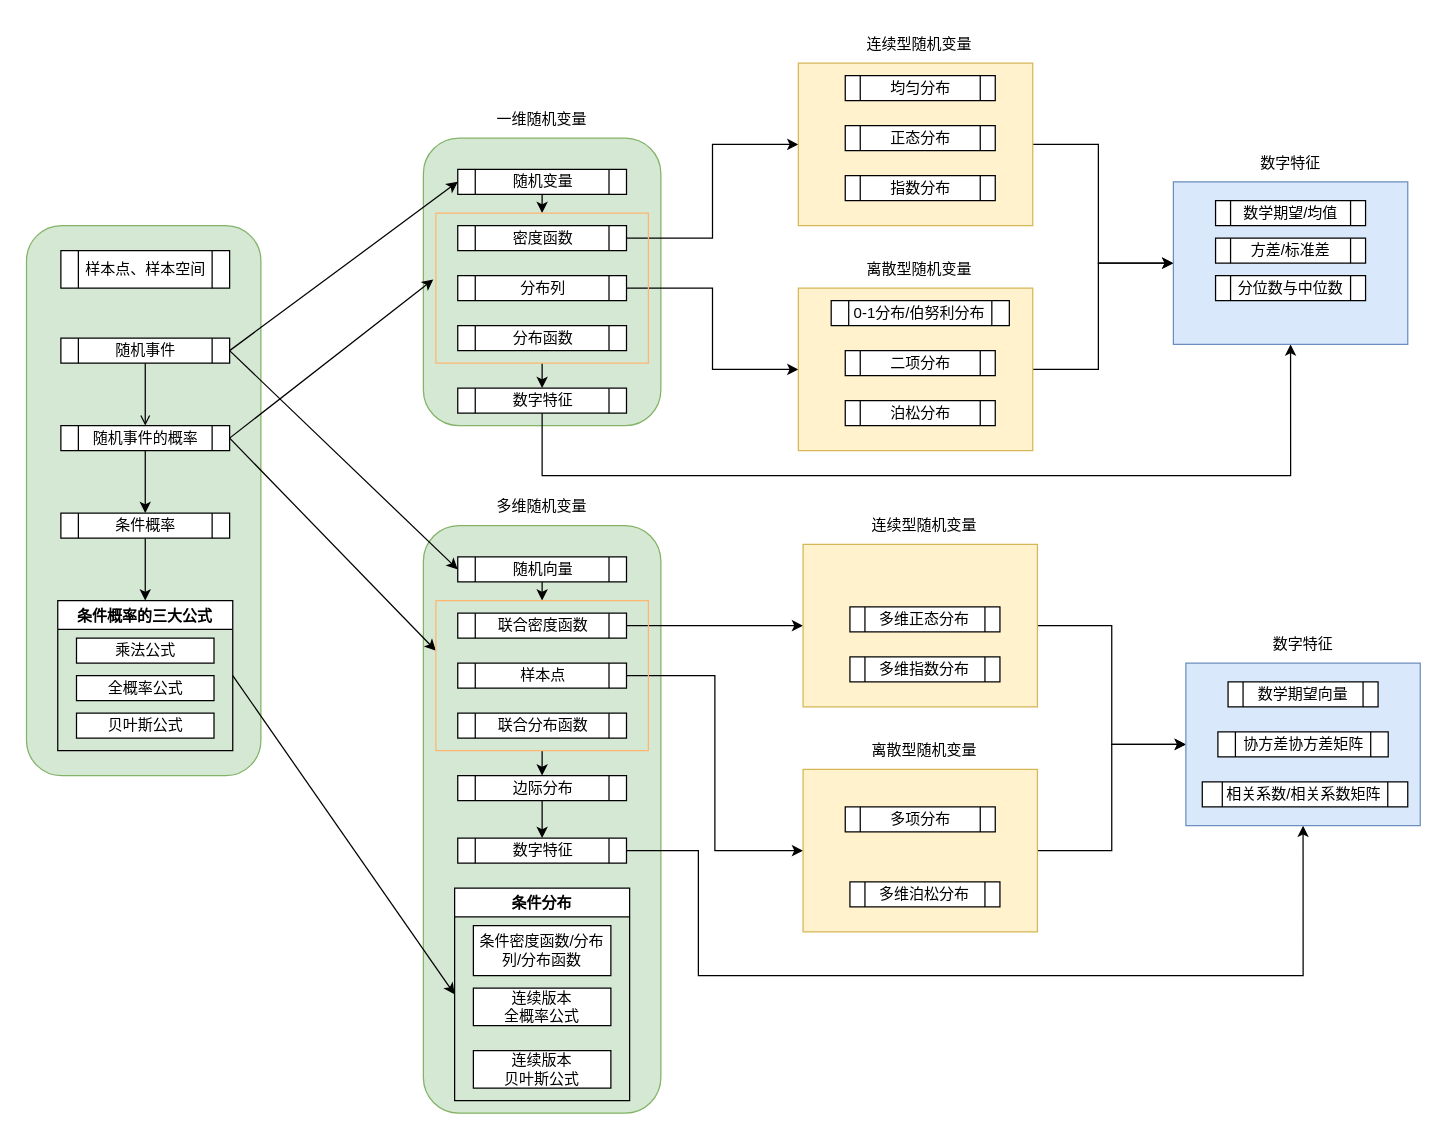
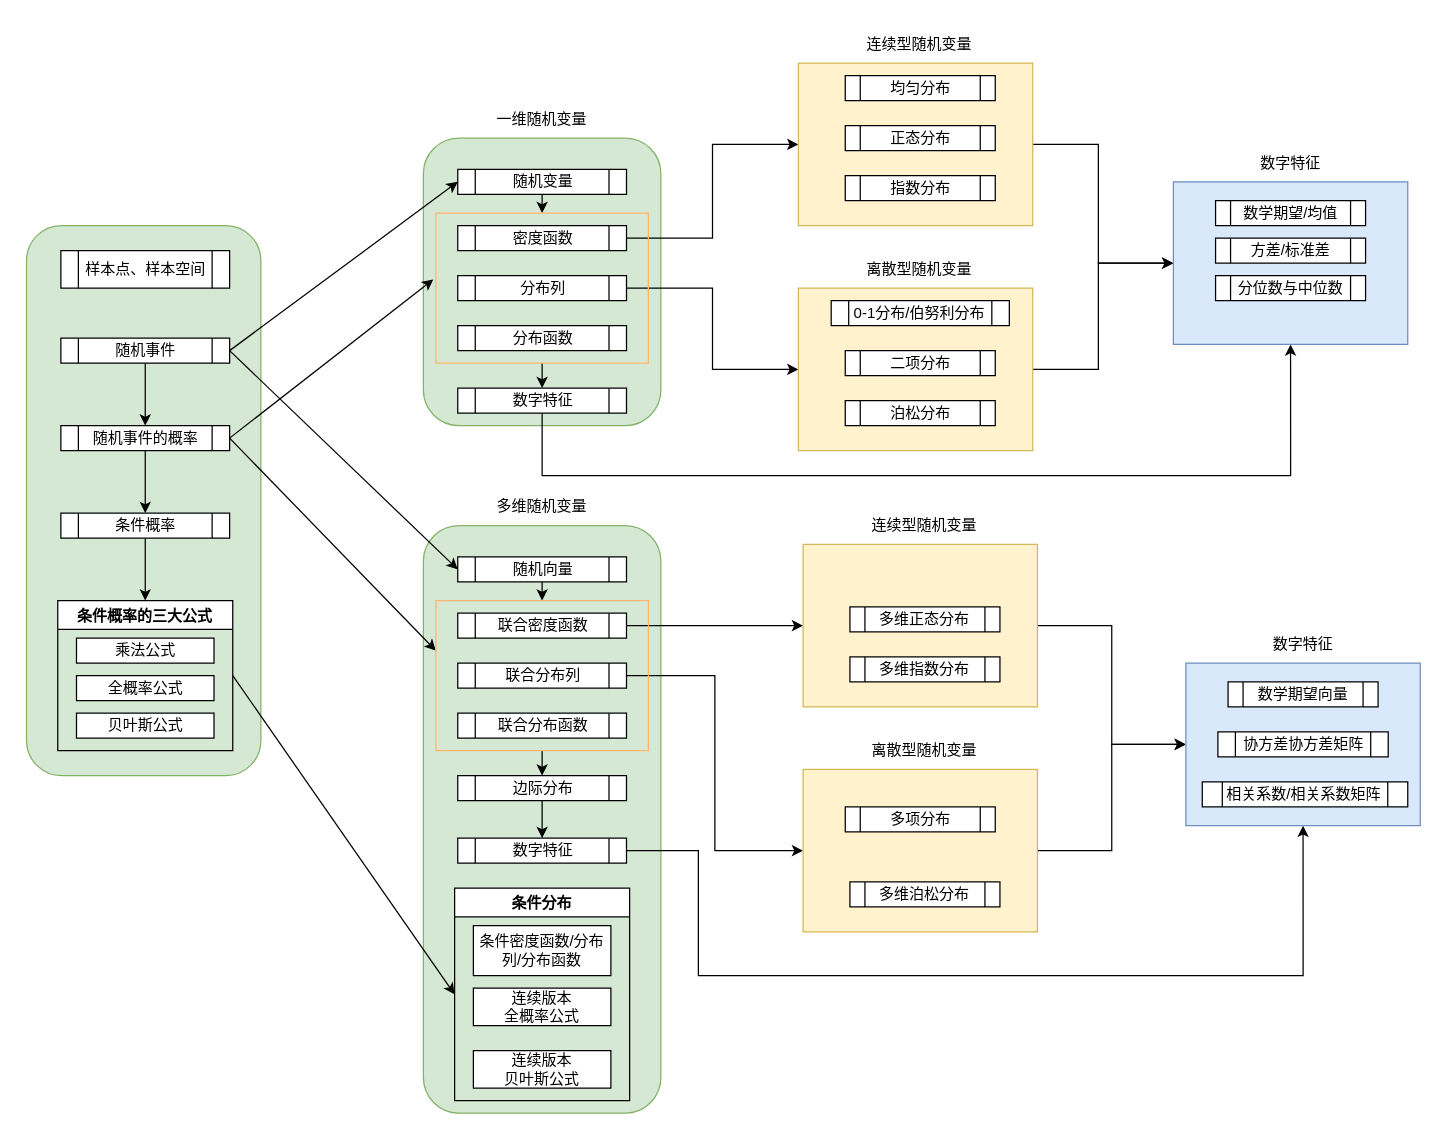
  <mxCell id="0" />
  <mxCell id="1" parent="0" />
  <mxCell id="2" value="" style="rounded=1;whiteSpace=wrap;html=1;fillColor=#d5e8d4;strokeColor=#82b366;" vertex="1" parent="1"><mxGeometry x="20.5" y="180" width="187.5" height="440" as="geometry" /></mxCell>
  <mxCell id="3" value="样本点、样本空间" style="shape=process;whiteSpace=wrap;html=1;backgroundOutline=1;" vertex="1" parent="1"><mxGeometry x="48" y="200" width="135" height="30" as="geometry" /></mxCell>
- <mxCell id="4" style="edgeStyle=orthogonalEdgeStyle;rounded=0;orthogonalLoop=1;jettySize=auto;html=1;exitX=0.5;exitY=1;exitDx=0;exitDy=0;entryX=0.5;entryY=0;entryDx=0;entryDy=0;endArrow=open;" edge="1" parent="1" source="5" target="7"><mxGeometry relative="1" as="geometry" /></mxCell>
+ <mxCell id="4" style="edgeStyle=orthogonalEdgeStyle;rounded=0;orthogonalLoop=1;jettySize=auto;html=1;exitX=0.5;exitY=1;exitDx=0;exitDy=0;entryX=0.5;entryY=0;entryDx=0;entryDy=0;" edge="1" parent="1" source="5" target="7"><mxGeometry relative="1" as="geometry" /></mxCell>
  <mxCell id="5" value="随机事件" style="shape=process;whiteSpace=wrap;html=1;backgroundOutline=1;" vertex="1" parent="1"><mxGeometry x="48" y="270" width="135" height="20" as="geometry" /></mxCell>
  <mxCell id="6" style="edgeStyle=orthogonalEdgeStyle;rounded=0;orthogonalLoop=1;jettySize=auto;html=1;exitX=0.5;exitY=1;exitDx=0;exitDy=0;entryX=0.5;entryY=0;entryDx=0;entryDy=0;" edge="1" parent="1" source="7" target="9"><mxGeometry relative="1" as="geometry" /></mxCell>
  <mxCell id="7" value="随机事件的概率" style="shape=process;whiteSpace=wrap;html=1;backgroundOutline=1;" vertex="1" parent="1"><mxGeometry x="48" y="340" width="135" height="20" as="geometry" /></mxCell>
  <mxCell id="8" style="edgeStyle=orthogonalEdgeStyle;rounded=0;orthogonalLoop=1;jettySize=auto;html=1;exitX=0.5;exitY=1;exitDx=0;exitDy=0;entryX=0.5;entryY=0;entryDx=0;entryDy=0;" edge="1" parent="1" source="9" target="10"><mxGeometry relative="1" as="geometry" /></mxCell>
  <mxCell id="9" value="条件概率" style="shape=process;whiteSpace=wrap;html=1;backgroundOutline=1;" vertex="1" parent="1"><mxGeometry x="48" y="410" width="135" height="20" as="geometry" /></mxCell>
  <mxCell id="10" value="条件概率的三大公式" style="swimlane;" vertex="1" parent="1"><mxGeometry x="45.5" y="480" width="140" height="120" as="geometry" /></mxCell>
  <mxCell id="11" value="乘法公式" style="rounded=0;whiteSpace=wrap;html=1;" vertex="1" parent="10"><mxGeometry x="15" y="30" width="110" height="20" as="geometry" /></mxCell>
  <mxCell id="12" value="全概率公式" style="rounded=0;whiteSpace=wrap;html=1;" vertex="1" parent="10"><mxGeometry x="15" y="60" width="110" height="20" as="geometry" /></mxCell>
  <mxCell id="13" value="贝叶斯公式" style="rounded=0;whiteSpace=wrap;html=1;" vertex="1" parent="10"><mxGeometry x="15" y="90" width="110" height="20" as="geometry" /></mxCell>
  <mxCell id="14" value="" style="rounded=1;whiteSpace=wrap;html=1;fillColor=#d5e8d4;strokeColor=#82b366;gradientColor=none;" vertex="1" parent="1"><mxGeometry x="338" y="110" width="190" height="230" as="geometry" /></mxCell>
  <mxCell id="15" style="edgeStyle=orthogonalEdgeStyle;rounded=0;orthogonalLoop=1;jettySize=auto;html=1;exitX=0.5;exitY=1;exitDx=0;exitDy=0;entryX=0.5;entryY=0;entryDx=0;entryDy=0;" edge="1" parent="1" source="16" target="38"><mxGeometry relative="1" as="geometry" /></mxCell>
  <mxCell id="16" value="随机变量" style="shape=process;whiteSpace=wrap;html=1;backgroundOutline=1;" vertex="1" parent="1"><mxGeometry x="365.5" y="135" width="135" height="20" as="geometry" /></mxCell>
  <mxCell id="17" style="edgeStyle=orthogonalEdgeStyle;rounded=0;orthogonalLoop=1;jettySize=auto;html=1;exitX=1;exitY=0.5;exitDx=0;exitDy=0;" edge="1" parent="1" source="18" target="25"><mxGeometry relative="1" as="geometry" /></mxCell>
  <mxCell id="18" value="密度函数" style="shape=process;whiteSpace=wrap;html=1;backgroundOutline=1;" vertex="1" parent="1"><mxGeometry x="365.5" y="180" width="135" height="20" as="geometry" /></mxCell>
  <mxCell id="19" style="edgeStyle=orthogonalEdgeStyle;rounded=0;orthogonalLoop=1;jettySize=auto;html=1;exitX=1;exitY=0.5;exitDx=0;exitDy=0;entryX=0;entryY=0.5;entryDx=0;entryDy=0;" edge="1" parent="1" source="20" target="31"><mxGeometry relative="1" as="geometry" /></mxCell>
  <mxCell id="20" value="分布列" style="shape=process;whiteSpace=wrap;html=1;backgroundOutline=1;" vertex="1" parent="1"><mxGeometry x="365.5" y="220" width="135" height="20" as="geometry" /></mxCell>
  <mxCell id="21" value="分布函数" style="shape=process;whiteSpace=wrap;html=1;backgroundOutline=1;" vertex="1" parent="1"><mxGeometry x="365.5" y="260" width="135" height="20" as="geometry" /></mxCell>
  <mxCell id="22" style="edgeStyle=orthogonalEdgeStyle;rounded=0;orthogonalLoop=1;jettySize=auto;html=1;entryX=0.5;entryY=1;entryDx=0;entryDy=0;" edge="1" parent="1" source="23" target="39"><mxGeometry relative="1" as="geometry"><Array as="points"><mxPoint x="433" y="380" /><mxPoint x="1032" y="380" /></Array></mxGeometry></mxCell>
  <mxCell id="23" value="数字特征" style="shape=process;whiteSpace=wrap;html=1;backgroundOutline=1;" vertex="1" parent="1"><mxGeometry x="365.5" y="310" width="135" height="20" as="geometry" /></mxCell>
  <mxCell id="24" style="edgeStyle=orthogonalEdgeStyle;rounded=0;orthogonalLoop=1;jettySize=auto;html=1;exitX=1;exitY=0.5;exitDx=0;exitDy=0;entryX=0;entryY=0.5;entryDx=0;entryDy=0;" edge="1" parent="1" source="25" target="39"><mxGeometry relative="1" as="geometry"><Array as="points"><mxPoint x="878" y="115" /><mxPoint x="878" y="210" /></Array></mxGeometry></mxCell>
  <mxCell id="25" value="" style="rounded=0;whiteSpace=wrap;html=1;strokeColor=#d6b656;fillColor=#fff2cc;" vertex="1" parent="1"><mxGeometry x="638" y="50" width="187.5" height="130" as="geometry" /></mxCell>
  <mxCell id="26" value="均匀分布" style="shape=process;whiteSpace=wrap;html=1;backgroundOutline=1;strokeColor=#000000;" vertex="1" parent="1"><mxGeometry x="675.5" y="60" width="120" height="20" as="geometry" /></mxCell>
  <mxCell id="27" value="正态分布" style="shape=process;whiteSpace=wrap;html=1;backgroundOutline=1;strokeColor=#000000;" vertex="1" parent="1"><mxGeometry x="675.5" y="100" width="120" height="20" as="geometry" /></mxCell>
  <mxCell id="28" value="指数分布" style="shape=process;whiteSpace=wrap;html=1;backgroundOutline=1;strokeColor=#000000;" vertex="1" parent="1"><mxGeometry x="675.5" y="140" width="120" height="20" as="geometry" /></mxCell>
  <mxCell id="29" value="连续型随机变量" style="text;html=1;strokeColor=none;fillColor=none;align=center;verticalAlign=middle;whiteSpace=wrap;rounded=0;" vertex="1" parent="1"><mxGeometry x="692.38" y="20" width="86.25" height="30" as="geometry" /></mxCell>
  <mxCell id="30" style="edgeStyle=orthogonalEdgeStyle;rounded=0;orthogonalLoop=1;jettySize=auto;html=1;exitX=1;exitY=0.5;exitDx=0;exitDy=0;" edge="1" parent="1" source="31"><mxGeometry relative="1" as="geometry"><mxPoint x="938" y="210" as="targetPoint" /><Array as="points"><mxPoint x="878" y="295" /><mxPoint x="878" y="210" /></Array></mxGeometry></mxCell>
  <mxCell id="31" value="" style="rounded=0;whiteSpace=wrap;html=1;strokeColor=#d6b656;fillColor=#fff2cc;" vertex="1" parent="1"><mxGeometry x="638" y="230" width="187.5" height="130" as="geometry" /></mxCell>
  <mxCell id="32" value="0-1分布/伯努利分布" style="shape=process;whiteSpace=wrap;html=1;backgroundOutline=1;strokeColor=#000000;" vertex="1" parent="1"><mxGeometry x="664.26" y="240" width="142.5" height="20" as="geometry" /></mxCell>
  <mxCell id="33" value="二项分布" style="shape=process;whiteSpace=wrap;html=1;backgroundOutline=1;strokeColor=#000000;" vertex="1" parent="1"><mxGeometry x="675.5" y="280" width="120" height="20" as="geometry" /></mxCell>
  <mxCell id="34" value="泊松分布" style="shape=process;whiteSpace=wrap;html=1;backgroundOutline=1;strokeColor=#000000;" vertex="1" parent="1"><mxGeometry x="675.5" y="320" width="120" height="20" as="geometry" /></mxCell>
  <mxCell id="35" value="离散型随机变量" style="text;html=1;strokeColor=none;fillColor=none;align=center;verticalAlign=middle;whiteSpace=wrap;rounded=0;" vertex="1" parent="1"><mxGeometry x="692.38" y="200" width="86.25" height="30" as="geometry" /></mxCell>
  <mxCell id="36" value="一维随机变量" style="text;html=1;strokeColor=none;fillColor=none;align=center;verticalAlign=middle;whiteSpace=wrap;rounded=0;" vertex="1" parent="1"><mxGeometry x="383" y="80" width="100" height="30" as="geometry" /></mxCell>
  <mxCell id="37" style="edgeStyle=orthogonalEdgeStyle;rounded=0;orthogonalLoop=1;jettySize=auto;html=1;exitX=0.5;exitY=1;exitDx=0;exitDy=0;entryX=0.5;entryY=0;entryDx=0;entryDy=0;" edge="1" parent="1" source="38" target="23"><mxGeometry relative="1" as="geometry" /></mxCell>
  <mxCell id="38" value="" style="rounded=0;whiteSpace=wrap;html=1;strokeColor=#FFB570;fillColor=none;gradientColor=none;" vertex="1" parent="1"><mxGeometry x="348" y="170" width="170" height="120" as="geometry" /></mxCell>
  <mxCell id="39" value="" style="rounded=0;whiteSpace=wrap;html=1;strokeColor=#6c8ebf;fillColor=#dae8fc;" vertex="1" parent="1"><mxGeometry x="938" y="145" width="187.5" height="130" as="geometry" /></mxCell>
  <mxCell id="40" value="数学期望/均值" style="shape=process;whiteSpace=wrap;html=1;backgroundOutline=1;strokeColor=#000000;" vertex="1" parent="1"><mxGeometry x="971.75" y="160" width="120" height="20" as="geometry" /></mxCell>
  <mxCell id="41" value="方差/标准差" style="shape=process;whiteSpace=wrap;html=1;backgroundOutline=1;strokeColor=#000000;" vertex="1" parent="1"><mxGeometry x="971.75" y="190" width="120" height="20" as="geometry" /></mxCell>
  <mxCell id="42" value="分位数与中位数" style="shape=process;whiteSpace=wrap;html=1;backgroundOutline=1;strokeColor=#000000;" vertex="1" parent="1"><mxGeometry x="971.75" y="220" width="120" height="20" as="geometry" /></mxCell>
  <mxCell id="43" value="数字特征" style="text;html=1;strokeColor=none;fillColor=none;align=center;verticalAlign=middle;whiteSpace=wrap;rounded=0;" vertex="1" parent="1"><mxGeometry x="988.62" y="115" width="86.25" height="30" as="geometry" /></mxCell>
  <mxCell id="44" value="" style="rounded=1;whiteSpace=wrap;html=1;fillColor=#d5e8d4;strokeColor=#82b366;gradientColor=none;" vertex="1" parent="1"><mxGeometry x="338" y="420" width="190" height="470" as="geometry" /></mxCell>
  <mxCell id="45" style="edgeStyle=orthogonalEdgeStyle;rounded=0;orthogonalLoop=1;jettySize=auto;html=1;exitX=0.5;exitY=1;exitDx=0;exitDy=0;entryX=0.5;entryY=0;entryDx=0;entryDy=0;" edge="1" parent="1" source="46"><mxGeometry relative="1" as="geometry"><mxPoint x="433" y="480" as="targetPoint" /></mxGeometry></mxCell>
  <mxCell id="46" value="随机向量" style="shape=process;whiteSpace=wrap;html=1;backgroundOutline=1;" vertex="1" parent="1"><mxGeometry x="365.5" y="445" width="135" height="20" as="geometry" /></mxCell>
  <mxCell id="47" style="edgeStyle=orthogonalEdgeStyle;rounded=0;orthogonalLoop=1;jettySize=auto;html=1;exitX=1;exitY=0.5;exitDx=0;exitDy=0;" edge="1" parent="1" source="48" target="67"><mxGeometry relative="1" as="geometry" /></mxCell>
  <mxCell id="48" value="联合密度函数" style="shape=process;whiteSpace=wrap;html=1;backgroundOutline=1;" vertex="1" parent="1"><mxGeometry x="365.5" y="490" width="135" height="20" as="geometry" /></mxCell>
  <mxCell id="49" style="edgeStyle=orthogonalEdgeStyle;rounded=0;orthogonalLoop=1;jettySize=auto;html=1;exitX=1;exitY=0.5;exitDx=0;exitDy=0;entryX=0;entryY=0.5;entryDx=0;entryDy=0;" edge="1" parent="1" source="50" target="72"><mxGeometry relative="1" as="geometry" /></mxCell>
- <mxCell id="50" value="样本点" style="shape=process;whiteSpace=wrap;html=1;backgroundOutline=1;" vertex="1" parent="1"><mxGeometry x="365.5" y="530" width="135" height="20" as="geometry" /></mxCell>
+ <mxCell id="50" value="联合分布列" style="shape=process;whiteSpace=wrap;html=1;backgroundOutline=1;" vertex="1" parent="1"><mxGeometry x="365.5" y="530" width="135" height="20" as="geometry" /></mxCell>
  <mxCell id="51" value="联合分布函数" style="shape=process;whiteSpace=wrap;html=1;backgroundOutline=1;" vertex="1" parent="1"><mxGeometry x="365.5" y="570" width="135" height="20" as="geometry" /></mxCell>
  <mxCell id="52" style="edgeStyle=orthogonalEdgeStyle;rounded=0;orthogonalLoop=1;jettySize=auto;html=1;exitX=0.5;exitY=1;exitDx=0;exitDy=0;entryX=0.5;entryY=0;entryDx=0;entryDy=0;" edge="1" parent="1" source="53" target="61"><mxGeometry relative="1" as="geometry" /></mxCell>
  <mxCell id="53" value="边际分布" style="shape=process;whiteSpace=wrap;html=1;backgroundOutline=1;" vertex="1" parent="1"><mxGeometry x="365.5" y="620" width="135" height="20" as="geometry" /></mxCell>
  <mxCell id="54" value="多维随机变量" style="text;html=1;strokeColor=none;fillColor=none;align=center;verticalAlign=middle;whiteSpace=wrap;rounded=0;" vertex="1" parent="1"><mxGeometry x="383" y="390" width="100" height="30" as="geometry" /></mxCell>
  <mxCell id="55" style="edgeStyle=orthogonalEdgeStyle;rounded=0;orthogonalLoop=1;jettySize=auto;html=1;exitX=0.5;exitY=1;exitDx=0;exitDy=0;entryX=0.5;entryY=0;entryDx=0;entryDy=0;" edge="1" parent="1" target="53"><mxGeometry relative="1" as="geometry"><mxPoint x="433" y="600" as="sourcePoint" /></mxGeometry></mxCell>
  <mxCell id="56" value="条件分布" style="swimlane;" vertex="1" parent="1"><mxGeometry x="363" y="710" width="140" height="170" as="geometry" /></mxCell>
  <mxCell id="57" value="条件密度函数/分布列/分布函数" style="rounded=0;whiteSpace=wrap;html=1;" vertex="1" parent="56"><mxGeometry x="15" y="30" width="110" height="40" as="geometry" /></mxCell>
  <mxCell id="58" value="连续版本&lt;br&gt;全概率公式" style="rounded=0;whiteSpace=wrap;html=1;" vertex="1" parent="56"><mxGeometry x="15" y="80" width="110" height="30" as="geometry" /></mxCell>
  <mxCell id="59" value="连续版本&lt;br&gt;贝叶斯公式" style="rounded=0;whiteSpace=wrap;html=1;" vertex="1" parent="56"><mxGeometry x="15" y="130" width="110" height="30" as="geometry" /></mxCell>
  <mxCell id="60" style="edgeStyle=orthogonalEdgeStyle;rounded=0;orthogonalLoop=1;jettySize=auto;html=1;exitX=1;exitY=0.5;exitDx=0;exitDy=0;entryX=0.5;entryY=1;entryDx=0;entryDy=0;" edge="1" parent="1" source="61" target="77"><mxGeometry relative="1" as="geometry"><Array as="points"><mxPoint x="558" y="680" /><mxPoint x="558" y="780" /><mxPoint x="1042" y="780" /></Array></mxGeometry></mxCell>
  <mxCell id="61" value="数字特征" style="shape=process;whiteSpace=wrap;html=1;backgroundOutline=1;" vertex="1" parent="1"><mxGeometry x="365.5" y="670" width="135" height="20" as="geometry" /></mxCell>
  <mxCell id="62" value="" style="endArrow=classic;html=1;rounded=0;entryX=0;entryY=0.5;entryDx=0;entryDy=0;" edge="1" parent="1" target="16"><mxGeometry width="50" height="50" relative="1" as="geometry"><mxPoint x="183" y="280" as="sourcePoint" /><mxPoint x="308" y="220" as="targetPoint" /></mxGeometry></mxCell>
  <mxCell id="63" value="" style="endArrow=classic;html=1;rounded=0;exitX=1;exitY=0.5;exitDx=0;exitDy=0;entryX=-0.012;entryY=0.442;entryDx=0;entryDy=0;entryPerimeter=0;" edge="1" parent="1" source="7" target="38"><mxGeometry width="50" height="50" relative="1" as="geometry"><mxPoint x="248" y="360" as="sourcePoint" /><mxPoint x="298" y="310" as="targetPoint" /></mxGeometry></mxCell>
  <mxCell id="64" value="" style="endArrow=classic;html=1;rounded=0;exitX=1;exitY=0.5;exitDx=0;exitDy=0;entryX=0;entryY=0.5;entryDx=0;entryDy=0;" edge="1" parent="1" source="5" target="46"><mxGeometry width="50" height="50" relative="1" as="geometry"><mxPoint x="238" y="420" as="sourcePoint" /><mxPoint x="288" y="370" as="targetPoint" /></mxGeometry></mxCell>
  <mxCell id="65" value="" style="endArrow=classic;html=1;rounded=0;exitX=1;exitY=0.5;exitDx=0;exitDy=0;entryX=0;entryY=0.417;entryDx=0;entryDy=0;entryPerimeter=0;" edge="1" parent="1" source="7"><mxGeometry width="50" height="50" relative="1" as="geometry"><mxPoint x="188" y="350" as="sourcePoint" /><mxPoint x="348" y="520.04" as="targetPoint" /></mxGeometry></mxCell>
  <mxCell id="66" style="edgeStyle=orthogonalEdgeStyle;rounded=0;orthogonalLoop=1;jettySize=auto;html=1;exitX=1;exitY=0.5;exitDx=0;exitDy=0;entryX=0;entryY=0.5;entryDx=0;entryDy=0;" edge="1" parent="1" source="67" target="77"><mxGeometry relative="1" as="geometry" /></mxCell>
  <mxCell id="67" value="" style="rounded=0;whiteSpace=wrap;html=1;strokeColor=#d6b656;fillColor=#fff2cc;" vertex="1" parent="1"><mxGeometry x="641.75" y="435" width="187.5" height="130" as="geometry" /></mxCell>
  <mxCell id="68" value="多维正态分布" style="shape=process;whiteSpace=wrap;html=1;backgroundOutline=1;strokeColor=#000000;" vertex="1" parent="1"><mxGeometry x="679.25" y="485" width="120" height="20" as="geometry" /></mxCell>
  <mxCell id="69" value="多维指数分布" style="shape=process;whiteSpace=wrap;html=1;backgroundOutline=1;strokeColor=#000000;" vertex="1" parent="1"><mxGeometry x="679.25" y="525" width="120" height="20" as="geometry" /></mxCell>
  <mxCell id="70" value="连续型随机变量" style="text;html=1;strokeColor=none;fillColor=none;align=center;verticalAlign=middle;whiteSpace=wrap;rounded=0;" vertex="1" parent="1"><mxGeometry x="696.13" y="405" width="86.25" height="30" as="geometry" /></mxCell>
  <mxCell id="71" style="edgeStyle=orthogonalEdgeStyle;rounded=0;orthogonalLoop=1;jettySize=auto;html=1;exitX=1;exitY=0.5;exitDx=0;exitDy=0;entryX=0;entryY=0.5;entryDx=0;entryDy=0;" edge="1" parent="1" source="72" target="77"><mxGeometry relative="1" as="geometry" /></mxCell>
  <mxCell id="72" value="" style="rounded=0;whiteSpace=wrap;html=1;strokeColor=#d6b656;fillColor=#fff2cc;" vertex="1" parent="1"><mxGeometry x="641.75" y="615" width="187.5" height="130" as="geometry" /></mxCell>
  <mxCell id="73" value="多项分布" style="shape=process;whiteSpace=wrap;html=1;backgroundOutline=1;strokeColor=#000000;" vertex="1" parent="1"><mxGeometry x="675.5" y="645" width="120" height="20" as="geometry" /></mxCell>
  <mxCell id="74" value="多维泊松分布" style="shape=process;whiteSpace=wrap;html=1;backgroundOutline=1;strokeColor=#000000;" vertex="1" parent="1"><mxGeometry x="679.25" y="705" width="120" height="20" as="geometry" /></mxCell>
  <mxCell id="75" value="离散型随机变量" style="text;html=1;strokeColor=none;fillColor=none;align=center;verticalAlign=middle;whiteSpace=wrap;rounded=0;" vertex="1" parent="1"><mxGeometry x="696.13" y="585" width="86.25" height="30" as="geometry" /></mxCell>
  <mxCell id="76" value="" style="rounded=0;whiteSpace=wrap;html=1;strokeColor=#FFB570;fillColor=none;gradientColor=none;" vertex="1" parent="1"><mxGeometry x="348" y="480" width="170" height="120" as="geometry" /></mxCell>
  <mxCell id="77" value="" style="rounded=0;whiteSpace=wrap;html=1;strokeColor=#6c8ebf;fillColor=#dae8fc;" vertex="1" parent="1"><mxGeometry x="948" y="530" width="187.5" height="130" as="geometry" /></mxCell>
  <mxCell id="78" value="数学期望向量" style="shape=process;whiteSpace=wrap;html=1;backgroundOutline=1;strokeColor=#000000;" vertex="1" parent="1"><mxGeometry x="981.75" y="545" width="120" height="20" as="geometry" /></mxCell>
  <mxCell id="79" value="协方差协方差矩阵" style="shape=process;whiteSpace=wrap;html=1;backgroundOutline=1;strokeColor=#000000;" vertex="1" parent="1"><mxGeometry x="973.62" y="585" width="136.25" height="20" as="geometry" /></mxCell>
  <mxCell id="80" value="数字特征" style="text;html=1;strokeColor=none;fillColor=none;align=center;verticalAlign=middle;whiteSpace=wrap;rounded=0;" vertex="1" parent="1"><mxGeometry x="998.62" y="500" width="86.25" height="30" as="geometry" /></mxCell>
  <mxCell id="81" value="相关系数/相关系数矩阵" style="shape=process;whiteSpace=wrap;html=1;backgroundOutline=1;strokeColor=#000000;" vertex="1" parent="1"><mxGeometry x="961.13" y="625" width="164.37" height="20" as="geometry" /></mxCell>
  <mxCell id="82" value="" style="endArrow=classic;html=1;rounded=0;exitX=1;exitY=0.5;exitDx=0;exitDy=0;entryX=0;entryY=0.5;entryDx=0;entryDy=0;" edge="1" parent="1" source="10" target="56"><mxGeometry width="50" height="50" relative="1" as="geometry"><mxPoint x="718" y="560" as="sourcePoint" /><mxPoint x="768" y="510" as="targetPoint" /></mxGeometry></mxCell>
